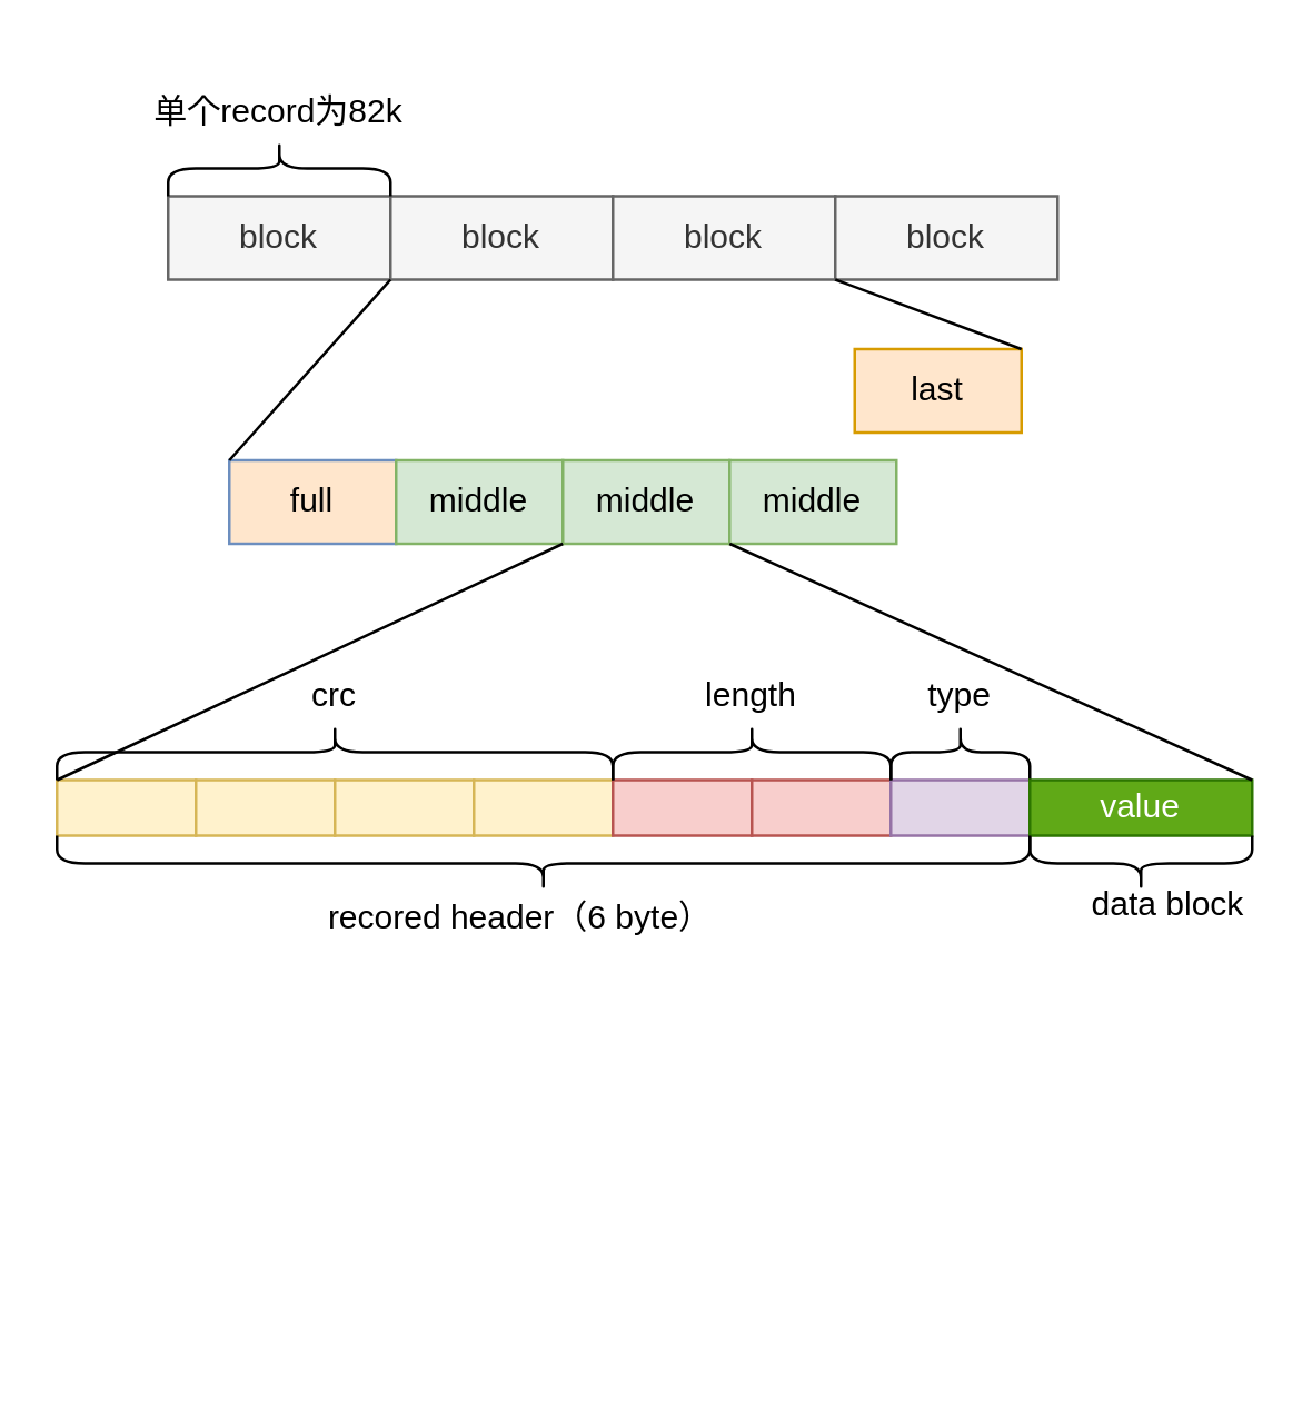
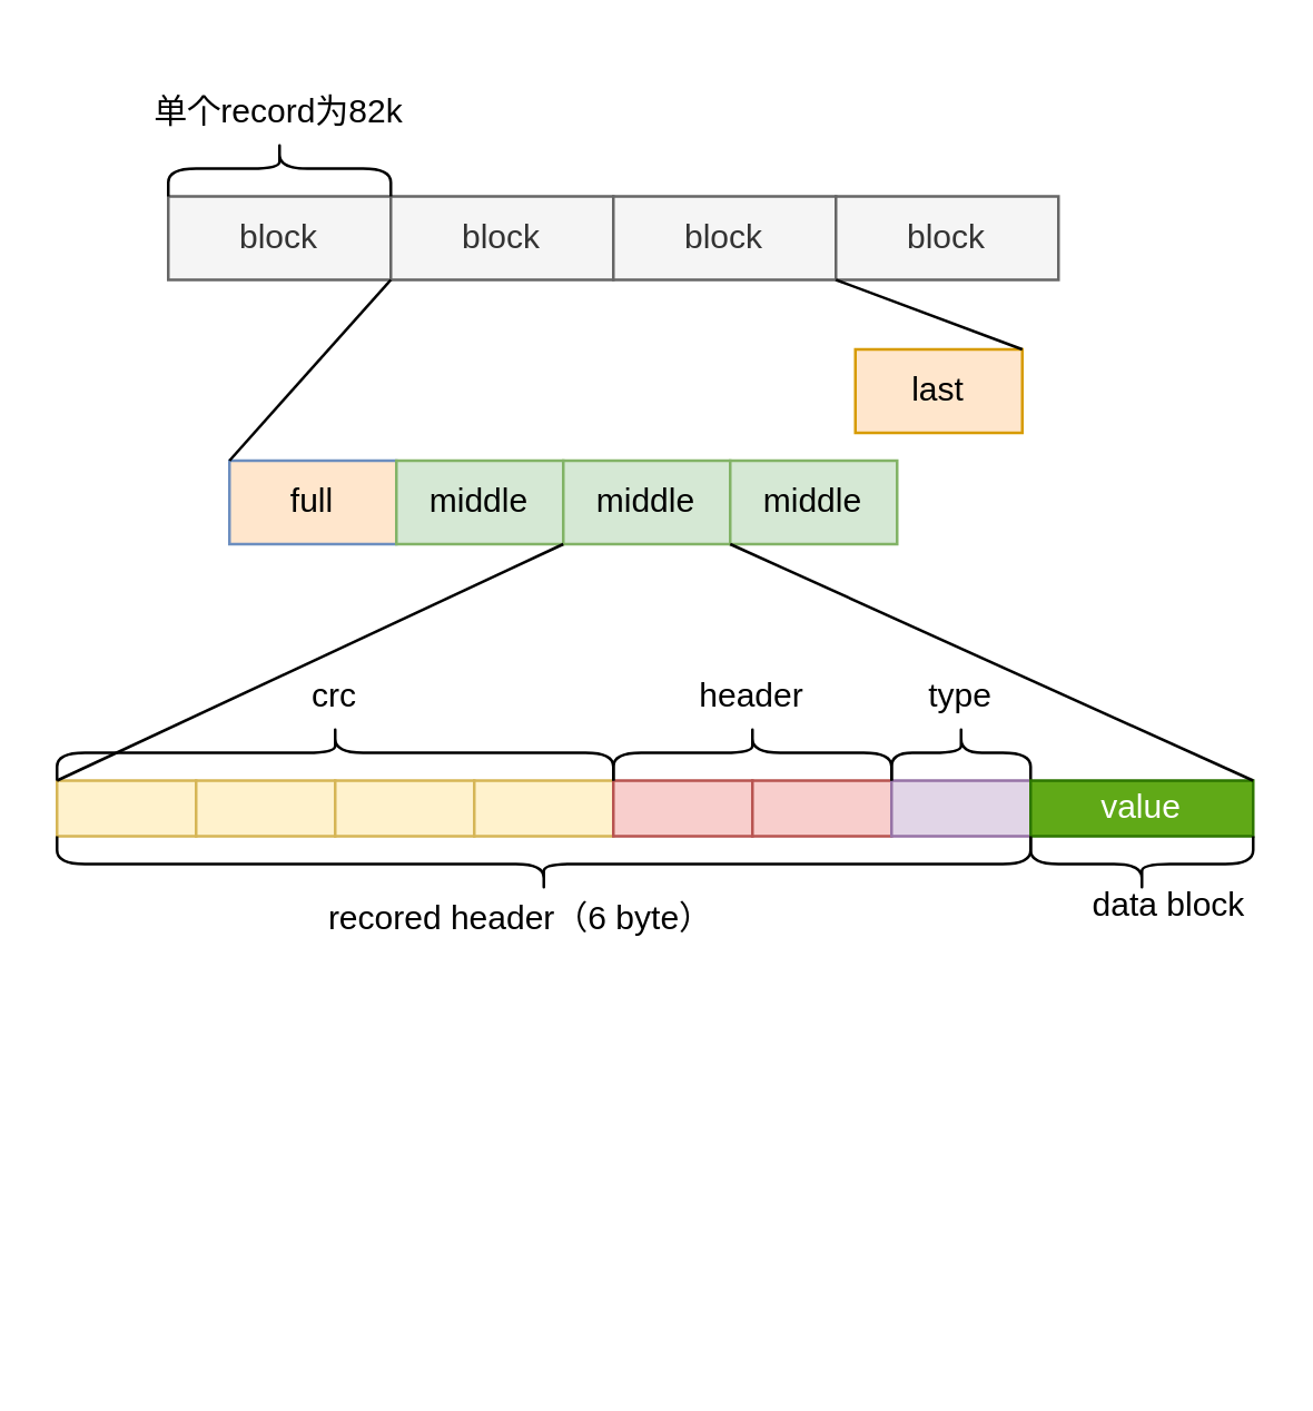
  <mxCell id="0" />
  <mxCell id="1" parent="0" />
  <mxCell id="2" value="block" style="rounded=0;whiteSpace=wrap;html=1;fillColor=#f5f5f5;strokeColor=#666666;fontColor=#333333;" parent="1" vertex="1"><mxGeometry x="60" y="70" width="80" height="30" as="geometry" /></mxCell>
  <mxCell id="3" value="block" style="rounded=0;whiteSpace=wrap;html=1;fillColor=#f5f5f5;strokeColor=#666666;fontColor=#333333;" parent="1" vertex="1"><mxGeometry x="140" y="70" width="80" height="30" as="geometry" /></mxCell>
  <mxCell id="4" value="block" style="rounded=0;whiteSpace=wrap;html=1;fillColor=#f5f5f5;strokeColor=#666666;fontColor=#333333;" parent="1" vertex="1"><mxGeometry x="220" y="70" width="80" height="30" as="geometry" /></mxCell>
  <mxCell id="5" value="block" style="rounded=0;whiteSpace=wrap;html=1;fillColor=#f5f5f5;strokeColor=#666666;fontColor=#333333;" parent="1" vertex="1"><mxGeometry x="300" y="70" width="80" height="30" as="geometry" /></mxCell>
  <mxCell id="6" value="" style="group" vertex="1" connectable="0" parent="1"><mxGeometry x="20" y="240" width="350" height="100" as="geometry" /></mxCell>
  <mxCell id="7" value="" style="rounded=0;whiteSpace=wrap;html=1;fillColor=#fff2cc;strokeColor=#d6b656;" vertex="1" parent="6"><mxGeometry y="40" width="50" height="20" as="geometry" /></mxCell>
  <mxCell id="8" value="" style="rounded=0;whiteSpace=wrap;html=1;fillColor=#fff2cc;strokeColor=#d6b656;" vertex="1" parent="6"><mxGeometry x="50" y="40" width="50" height="20" as="geometry" /></mxCell>
  <mxCell id="9" value="" style="rounded=0;whiteSpace=wrap;html=1;fillColor=#fff2cc;strokeColor=#d6b656;" vertex="1" parent="6"><mxGeometry x="100" y="40" width="50" height="20" as="geometry" /></mxCell>
  <mxCell id="10" value="" style="rounded=0;whiteSpace=wrap;html=1;fillColor=#fff2cc;strokeColor=#d6b656;" vertex="1" parent="6"><mxGeometry x="150" y="40" width="50" height="20" as="geometry" /></mxCell>
  <mxCell id="11" value="" style="rounded=0;whiteSpace=wrap;html=1;fillColor=#f8cecc;strokeColor=#b85450;" vertex="1" parent="6"><mxGeometry x="200" y="40" width="50" height="20" as="geometry" /></mxCell>
  <mxCell id="12" value="" style="rounded=0;whiteSpace=wrap;html=1;fillColor=#f8cecc;strokeColor=#b85450;" vertex="1" parent="6"><mxGeometry x="250" y="40" width="50" height="20" as="geometry" /></mxCell>
  <mxCell id="13" value="" style="rounded=0;whiteSpace=wrap;html=1;fillColor=#e1d5e7;strokeColor=#9673a6;" vertex="1" parent="6"><mxGeometry x="300" y="40" width="50" height="20" as="geometry" /></mxCell>
  <mxCell id="14" value="" style="shape=curlyBracket;whiteSpace=wrap;html=1;rounded=1;rotation=-90;" vertex="1" parent="6"><mxGeometry x="165" y="-105" width="20" height="350" as="geometry" /></mxCell>
  <mxCell id="15" value="recored header（6 byte）" style="text;html=1;strokeColor=none;fillColor=none;align=center;verticalAlign=middle;whiteSpace=wrap;rounded=0;" vertex="1" parent="6"><mxGeometry x="92.5" y="80" width="147.5" height="20" as="geometry" /></mxCell>
  <mxCell id="16" value="" style="shape=curlyBracket;whiteSpace=wrap;html=1;rounded=1;rotation=90;" vertex="1" parent="6"><mxGeometry x="90" y="-70" width="20" height="200" as="geometry" /></mxCell>
  <mxCell id="17" value="crc" style="text;html=1;strokeColor=none;fillColor=none;align=center;verticalAlign=middle;whiteSpace=wrap;rounded=0;" vertex="1" parent="6"><mxGeometry x="80" width="40" height="20" as="geometry" /></mxCell>
  <mxCell id="18" value="" style="shape=curlyBracket;whiteSpace=wrap;html=1;rounded=1;rotation=90;" vertex="1" parent="6"><mxGeometry x="240" y="-20" width="20" height="100" as="geometry" /></mxCell>
- <mxCell id="19" value="length" style="text;html=1;strokeColor=none;fillColor=none;align=center;verticalAlign=middle;whiteSpace=wrap;rounded=0;" vertex="1" parent="6"><mxGeometry x="230" width="40" height="20" as="geometry" /></mxCell>
+ <mxCell id="19" value="header" style="text;html=1;strokeColor=none;fillColor=none;align=center;verticalAlign=middle;whiteSpace=wrap;rounded=0;" vertex="1" parent="6"><mxGeometry x="230" width="40" height="20" as="geometry" /></mxCell>
  <mxCell id="20" value="" style="shape=curlyBracket;whiteSpace=wrap;html=1;rounded=1;rotation=90;" vertex="1" parent="6"><mxGeometry x="315" y="5" width="20" height="50" as="geometry" /></mxCell>
  <mxCell id="21" value="type" style="text;html=1;strokeColor=none;fillColor=none;align=center;verticalAlign=middle;whiteSpace=wrap;rounded=0;" vertex="1" parent="6"><mxGeometry x="305" width="40" height="20" as="geometry" /></mxCell>
  <mxCell id="22" value="" style="shape=curlyBracket;whiteSpace=wrap;html=1;rounded=1;rotation=90;" vertex="1" parent="1"><mxGeometry x="90" y="20" width="20" height="80" as="geometry" /></mxCell>
  <mxCell id="23" value="单个record为82k" style="text;html=1;strokeColor=none;fillColor=none;align=center;verticalAlign=middle;whiteSpace=wrap;rounded=0;" vertex="1" parent="1"><mxGeometry x="45" y="30" width="110" height="20" as="geometry" /></mxCell>
  <mxCell id="24" value="full" style="rounded=0;whiteSpace=wrap;html=1;fillColor=#ffe6cc;strokeColor=#6c8ebf;" vertex="1" parent="1"><mxGeometry x="82" y="165" width="60" height="30" as="geometry" /></mxCell>
  <mxCell id="25" value="middle" style="rounded=0;whiteSpace=wrap;html=1;fillColor=#d5e8d4;strokeColor=#82b366;" vertex="1" parent="1"><mxGeometry x="142" y="165" width="60" height="30" as="geometry" /></mxCell>
  <mxCell id="26" value="middle" style="rounded=0;whiteSpace=wrap;html=1;fillColor=#d5e8d4;strokeColor=#82b366;" vertex="1" parent="1"><mxGeometry x="202" y="165" width="60" height="30" as="geometry" /></mxCell>
  <mxCell id="27" value="middle" style="rounded=0;whiteSpace=wrap;html=1;fillColor=#d5e8d4;strokeColor=#82b366;" vertex="1" parent="1"><mxGeometry x="262" y="165" width="60" height="30" as="geometry" /></mxCell>
  <mxCell id="28" value="last" style="rounded=0;whiteSpace=wrap;html=1;fillColor=#ffe6cc;strokeColor=#d79b00;" vertex="1" parent="1"><mxGeometry x="307" y="125" width="60" height="30" as="geometry" /></mxCell>
  <mxCell id="29" value="" style="endArrow=none;html=1;entryX=0;entryY=1;entryDx=0;entryDy=0;exitX=0;exitY=0;exitDx=0;exitDy=0;" edge="1" parent="1" source="24" target="3"><mxGeometry width="50" height="50" relative="1" as="geometry"><mxPoint x="50" y="220" as="sourcePoint" /><mxPoint x="100" y="170" as="targetPoint" /></mxGeometry></mxCell>
  <mxCell id="30" value="" style="endArrow=none;html=1;entryX=0;entryY=1;entryDx=0;entryDy=0;exitX=1;exitY=0;exitDx=0;exitDy=0;" edge="1" parent="1" source="28" target="5"><mxGeometry width="50" height="50" relative="1" as="geometry"><mxPoint x="170" y="320" as="sourcePoint" /><mxPoint x="220" y="270" as="targetPoint" /></mxGeometry></mxCell>
  <mxCell id="31" value="value" style="rounded=0;whiteSpace=wrap;html=1;fillColor=#60a917;strokeColor=#2D7600;fontColor=#ffffff;" vertex="1" parent="1"><mxGeometry x="370" y="280" width="80" height="20" as="geometry" /></mxCell>
  <mxCell id="32" value="" style="shape=curlyBracket;whiteSpace=wrap;html=1;rounded=1;rotation=-90;" vertex="1" parent="1"><mxGeometry x="400" y="270" width="20" height="80" as="geometry" /></mxCell>
  <mxCell id="33" value="data block" style="text;html=1;strokeColor=none;fillColor=none;align=center;verticalAlign=middle;whiteSpace=wrap;rounded=0;" vertex="1" parent="1"><mxGeometry x="390" y="310" width="60" height="30" as="geometry" /></mxCell>
  <mxCell id="34" value="" style="endArrow=none;html=1;entryX=1;entryY=1;entryDx=0;entryDy=0;exitX=0;exitY=0;exitDx=0;exitDy=0;" edge="1" parent="1" source="7" target="25"><mxGeometry width="50" height="50" relative="1" as="geometry"><mxPoint x="20" y="460" as="sourcePoint" /><mxPoint x="70" y="410" as="targetPoint" /></mxGeometry></mxCell>
  <mxCell id="35" value="" style="endArrow=none;html=1;entryX=0;entryY=1;entryDx=0;entryDy=0;exitX=1;exitY=0;exitDx=0;exitDy=0;" edge="1" parent="1" source="31" target="27"><mxGeometry width="50" height="50" relative="1" as="geometry"><mxPoint x="160" y="480" as="sourcePoint" /><mxPoint x="210" y="430" as="targetPoint" /></mxGeometry></mxCell>
